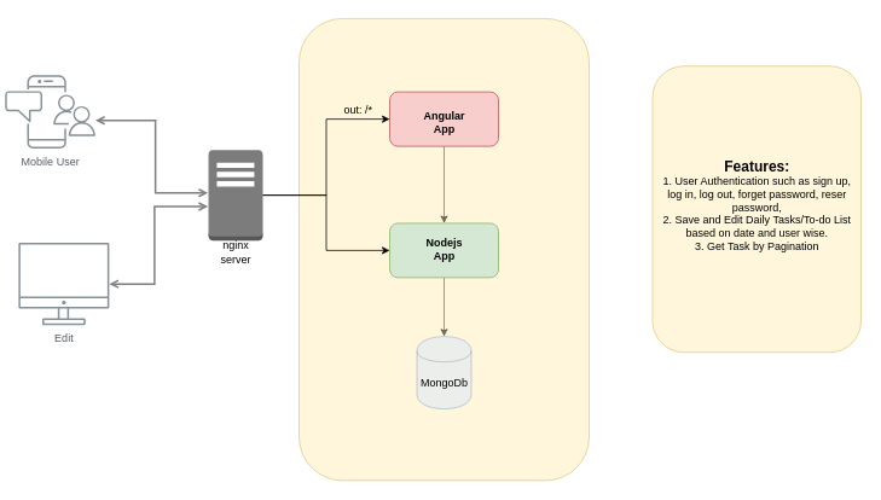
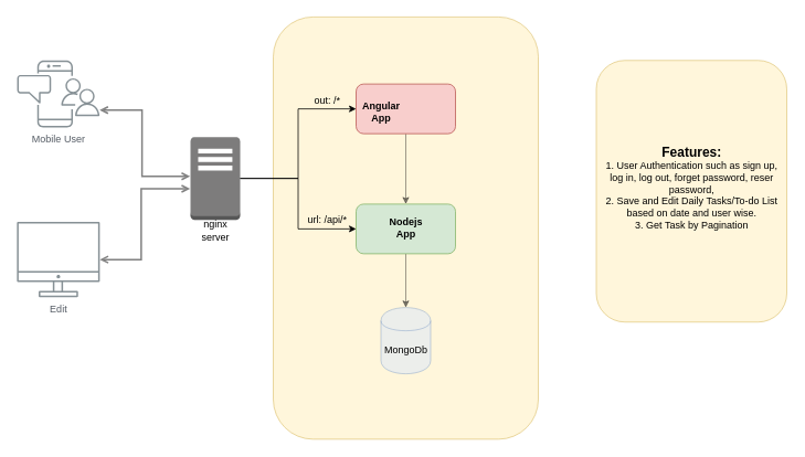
  <mxCell id="0" />
  <mxCell id="1" parent="0" />
  <mxCell id="2" style="edgeStyle=orthogonalEdgeStyle;rounded=0;orthogonalLoop=1;jettySize=auto;html=1;startArrow=open;startFill=0;endArrow=open;endFill=0;strokeWidth=2;strokeColor=#808080;" parent="1" source="4" edge="1"><mxGeometry relative="1" as="geometry"><Array as="points"><mxPoint x="170" y="312.5" /><mxPoint x="170" y="227.5" /></Array><mxPoint x="229" y="227.5" as="targetPoint" /></mxGeometry></mxCell>
  <mxCell id="3" style="edgeStyle=orthogonalEdgeStyle;rounded=0;orthogonalLoop=1;jettySize=auto;html=1;startArrow=open;startFill=0;endArrow=open;endFill=0;strokeWidth=2;strokeColor=#808080;" parent="1" source="5" edge="1"><mxGeometry relative="1" as="geometry"><Array as="points"><mxPoint x="171" y="132.5" /><mxPoint x="171" y="212.5" /></Array><mxPoint x="229" y="212.5" as="targetPoint" /></mxGeometry></mxCell>
  <mxCell id="4" value="Edit&lt;br&gt;" style="outlineConnect=0;gradientColor=none;fontColor=#545B64;strokeColor=none;fillColor=#879196;dashed=0;verticalLabelPosition=bottom;verticalAlign=top;align=center;html=1;fontSize=12;fontStyle=0;aspect=fixed;shape=mxgraph.aws4.illustration_desktop;pointerEvents=1;labelBackgroundColor=#ffffff;" parent="1" vertex="1"><mxGeometry x="20" y="267.5" width="100" height="91" as="geometry" /></mxCell>
- <mxCell id="5" value="Mobile User" style="outlineConnect=0;gradientColor=none;fontColor=#545B64;strokeColor=none;fillColor=#879196;dashed=0;verticalLabelPosition=bottom;verticalAlign=top;align=center;html=1;fontSize=12;fontStyle=0;aspect=fixed;shape=mxgraph.aws4.illustration_notification;pointerEvents=1;labelBackgroundColor=#ffffff;" parent="1" vertex="1"><mxGeometry x="5" y="82.5" width="100" height="81" as="geometry" /></mxCell>
+ <mxCell id="5" value="Mobile User" style="outlineConnect=0;gradientColor=none;fontColor=#545B64;strokeColor=none;fillColor=#879196;dashed=0;verticalLabelPosition=bottom;verticalAlign=top;align=center;html=1;fontSize=12;fontStyle=0;aspect=fixed;shape=mxgraph.aws4.illustration_notification;pointerEvents=1;labelBackgroundColor=#ffffff;" parent="1" vertex="1"><mxGeometry x="20" y="72.5" width="100" height="81" as="geometry" /></mxCell>
  <mxCell id="6" value="" style="outlineConnect=0;dashed=0;verticalLabelPosition=bottom;verticalAlign=top;align=center;html=1;shape=mxgraph.aws3.traditional_server;fillColor=#7D7C7C;gradientColor=none;" vertex="1" parent="1"><mxGeometry x="229.5" y="165" width="60" height="100" as="geometry" /></mxCell>
  <mxCell id="7" value="nginx server" style="text;html=1;strokeColor=none;fillColor=none;align=center;verticalAlign=middle;whiteSpace=wrap;rounded=0;" vertex="1" parent="1"><mxGeometry x="239.5" y="267.5" width="40" height="20" as="geometry" /></mxCell>
  <mxCell id="8" value="" style="rounded=1;whiteSpace=wrap;glass=0;labelBackgroundColor=none;textOpacity=10;html=1;horizontal=1;shadow=0;fillColor=#fff2cc;strokeColor=#d6b656;opacity=70;" vertex="1" parent="1"><mxGeometry x="329.5" y="20" width="320" height="510" as="geometry" /></mxCell>
  <mxCell id="9" style="edgeStyle=orthogonalEdgeStyle;rounded=0;orthogonalLoop=1;jettySize=auto;html=1;opacity=50;" edge="1" parent="1" source="10" target="12"><mxGeometry relative="1" as="geometry" /></mxCell>
  <mxCell id="10" value="" style="rounded=1;whiteSpace=wrap;html=1;fillColor=#f8cecc;strokeColor=#b85450;" vertex="1" parent="1"><mxGeometry x="429.5" y="101" width="120" height="60" as="geometry" /></mxCell>
  <mxCell id="11" style="edgeStyle=orthogonalEdgeStyle;rounded=0;orthogonalLoop=1;jettySize=auto;html=1;opacity=50;" edge="1" parent="1" source="12" target="21"><mxGeometry relative="1" as="geometry" /></mxCell>
  <mxCell id="12" value="" style="rounded=1;whiteSpace=wrap;html=1;fillColor=#d5e8d4;strokeColor=#82b366;" vertex="1" parent="1"><mxGeometry x="429.5" y="246" width="120" height="60" as="geometry" /></mxCell>
- <mxCell id="13" value="&lt;b&gt;Angular App&lt;/b&gt;" style="text;html=1;strokeColor=none;fillColor=none;align=center;verticalAlign=middle;whiteSpace=wrap;rounded=0;" vertex="1" parent="1"><mxGeometry x="469.5" y="125" width="40" height="20" as="geometry" /></mxCell>
+ <mxCell id="13" value="&lt;b&gt;Angular App&lt;/b&gt;" style="text;html=1;strokeColor=none;fillColor=none;align=center;verticalAlign=middle;whiteSpace=wrap;rounded=0;" vertex="1" parent="1"><mxGeometry x="439.5" y="125" width="40" height="20" as="geometry" /></mxCell>
  <mxCell id="14" value="&lt;b&gt;Nodejs App&lt;/b&gt;" style="text;html=1;strokeColor=none;fillColor=none;align=center;verticalAlign=middle;whiteSpace=wrap;rounded=0;" vertex="1" parent="1"><mxGeometry x="469.5" y="265" width="40" height="20" as="geometry" /></mxCell>
+ <mxCell id="15" value="url: /api/*" style="text;html=1;strokeColor=none;fillColor=none;align=center;verticalAlign=middle;whiteSpace=wrap;rounded=0;glass=0;labelBackgroundColor=none;opacity=50;" vertex="1" parent="1"><mxGeometry x="369.5" y="257" width="50" height="16" as="geometry" /></mxCell>
  <mxCell id="16" value="out: /*" style="text;html=1;strokeColor=none;fillColor=none;align=center;verticalAlign=middle;whiteSpace=wrap;rounded=0;glass=0;labelBackgroundColor=none;opacity=50;" vertex="1" parent="1"><mxGeometry x="374.5" y="111" width="40" height="20" as="geometry" /></mxCell>
  <mxCell id="17" value="" style="rounded=1;whiteSpace=wrap;html=1;glass=0;labelBackgroundColor=none;opacity=70;fillColor=#fff2cc;strokeColor=#d6b656;" vertex="1" parent="1"><mxGeometry x="719.5" y="72.5" width="230" height="316" as="geometry" /></mxCell>
  <mxCell id="18" value="&lt;b&gt;&lt;font style=&quot;font-size: 16px&quot;&gt;Features:&lt;/font&gt;&lt;/b&gt;&lt;br&gt;1. User Authentication such as sign up, log in, log out, forget password, reser password,&lt;br&gt;2. Save and Edit Daily Tasks/To-do List based on date and user wise.&lt;br&gt;3. Get Task by Pagination" style="text;html=1;strokeColor=none;fillColor=none;align=center;verticalAlign=middle;whiteSpace=wrap;rounded=0;glass=0;labelBackgroundColor=none;" vertex="1" parent="1"><mxGeometry x="729.5" y="91" width="210" height="270" as="geometry" /></mxCell>
  <mxCell id="19" style="edgeStyle=orthogonalEdgeStyle;rounded=0;orthogonalLoop=1;jettySize=auto;html=1;" edge="1" parent="1" source="6" target="12"><mxGeometry relative="1" as="geometry" /></mxCell>
  <mxCell id="20" style="edgeStyle=orthogonalEdgeStyle;rounded=0;orthogonalLoop=1;jettySize=auto;html=1;entryX=0;entryY=0.5;entryDx=0;entryDy=0;" edge="1" parent="1" source="6" target="10"><mxGeometry relative="1" as="geometry" /></mxCell>
  <mxCell id="21" value="MongoDb" style="shape=cylinder;whiteSpace=wrap;html=1;boundedLbl=1;backgroundOutline=1;opacity=50;fillColor=#dae8fc;strokeColor=#6c8ebf;" vertex="1" parent="1"><mxGeometry x="459.5" y="371" width="60" height="80" as="geometry" /></mxCell>
